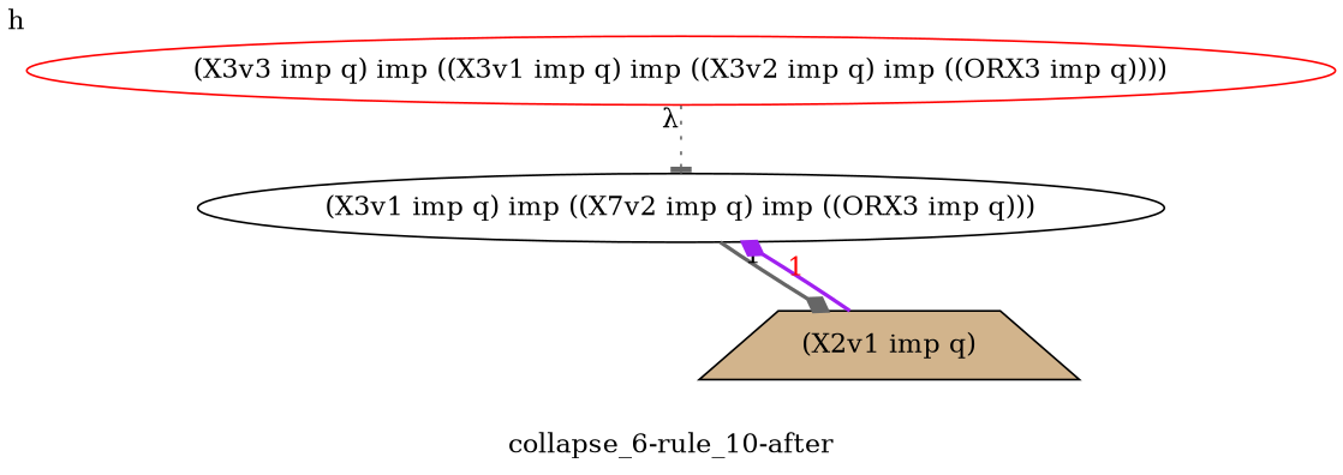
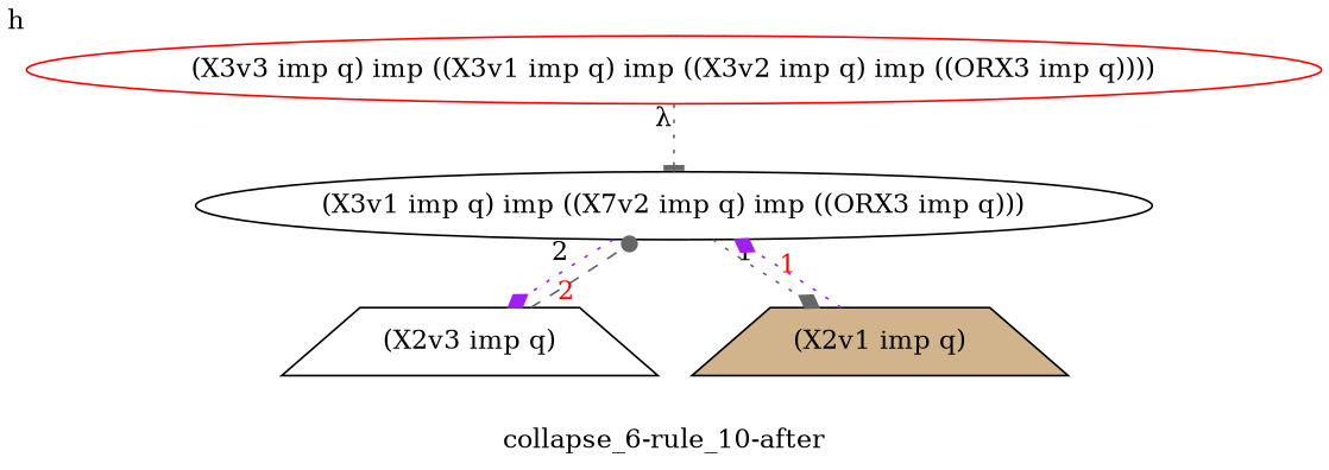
  strict digraph {
    collapsed_nodes="['37']"
    label="collapse_6-rule_10-after"
    node [ancestor_target=False fillcolor=white hypothesis=False shape=ellipse style=filled]
    edge [arrowhead=diamond color=gray40 style=dotted xlabel=2]
    n1 [color=red formula="(X3v3 imp q) imp ((X3v1 imp q) imp ((X3v2 imp q) imp ((ORX3 imp q))))" hypothesis=True label="(X3v3 imp q) imp ((X3v1 imp q) imp ((X3v2 imp q) imp ((ORX3 imp q))))" xlabel=h]
    n2 [ancestor_target=True formula="(X3v1 imp q) imp ((X3v2 imp q) imp ((ORX3 imp q)))" label="(X3v1 imp q) imp ((X7v2 imp q) imp ((ORX3 imp q)))"]
+   n3 [formula="(X2v3 imp q)" label="(X2v3 imp q)" shape=trapezium]
    n4 [fillcolor=tan formula="(X2v1 imp q)" label="(X2v1 imp q)" shape=trapezium]
    n1 -> n2 [ancestor=False arrowhead=tee dependencies=None xlabel="&#955;"]
-   n2 -> n4 [composed=True style=bold xlabel=1]
-   n4 -> n2 [ancestor=True color=purple fontcolor=red path=1 style=bold xlabel=1]
+   n2 -> n3 [color=purple composed=True]
+   n2 -> n4 [composed=True xlabel=1]
+   n3 -> n2 [ancestor=True arrowhead=dot fontcolor=red path=2 style=dashed]
+   n4 -> n2 [ancestor=True color=purple fontcolor=red path=1 xlabel=1]
  }
